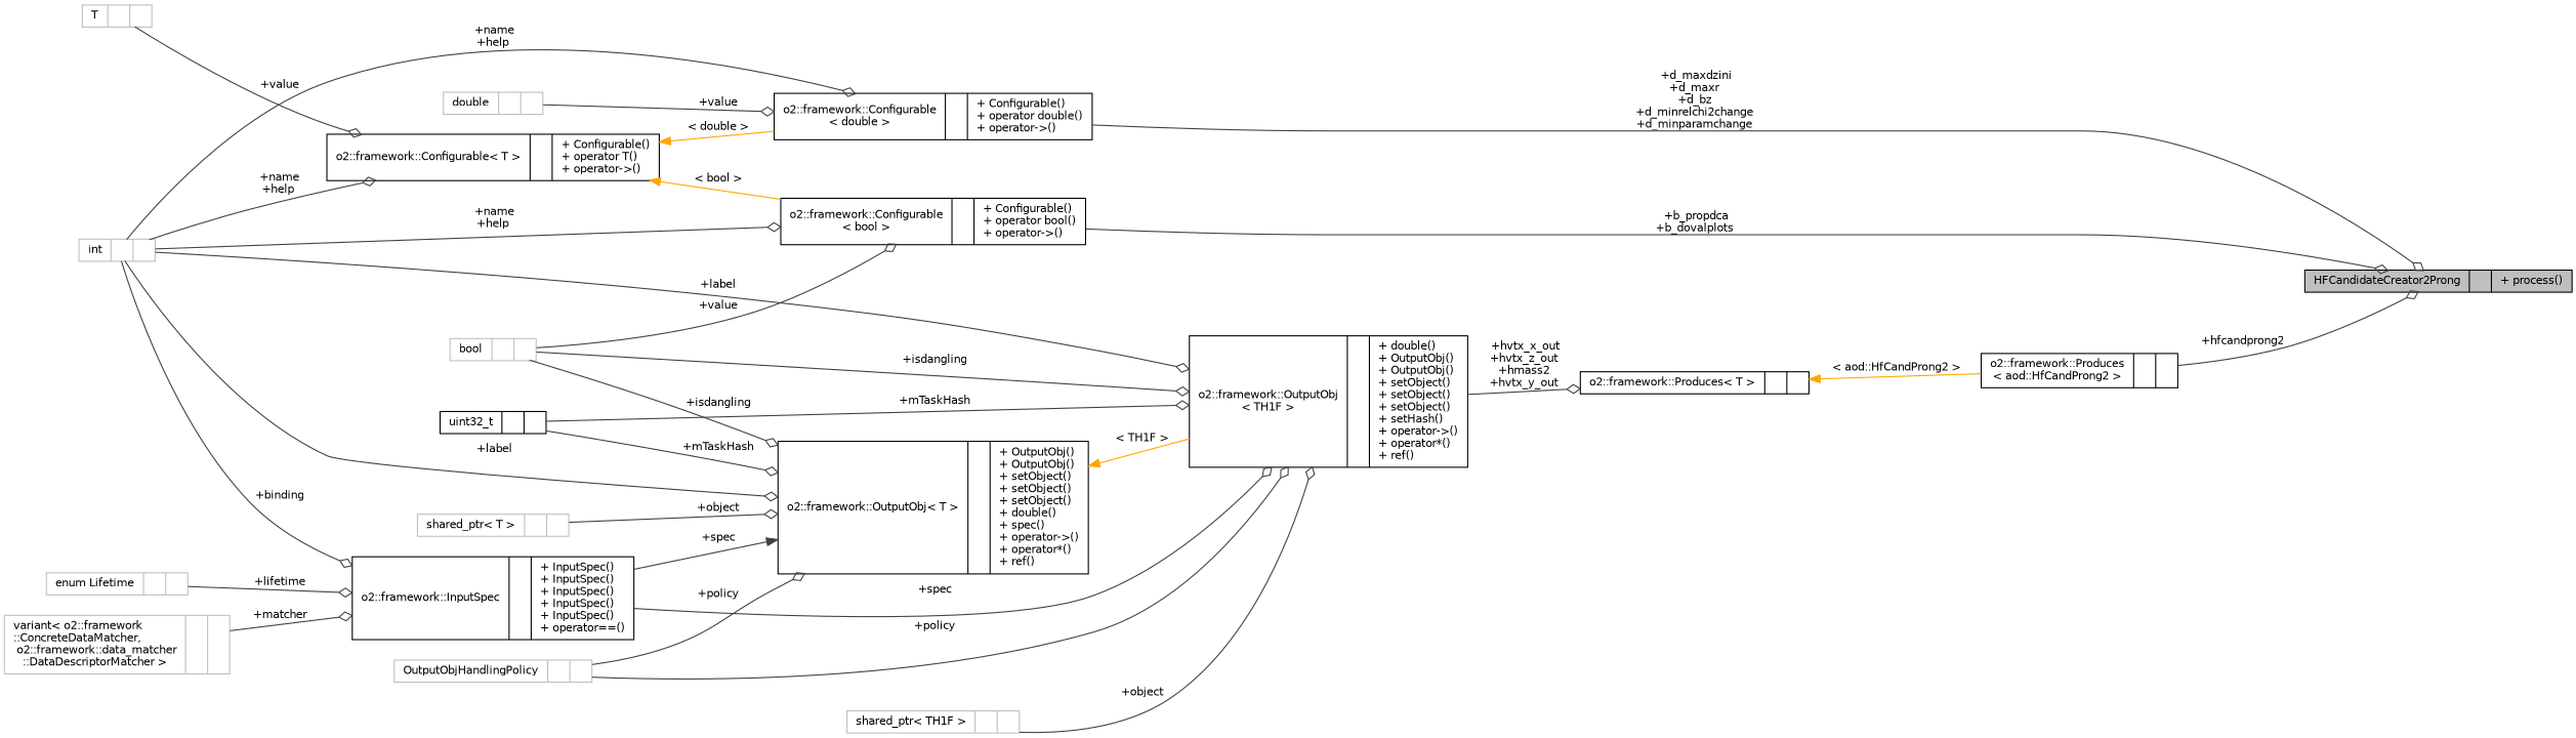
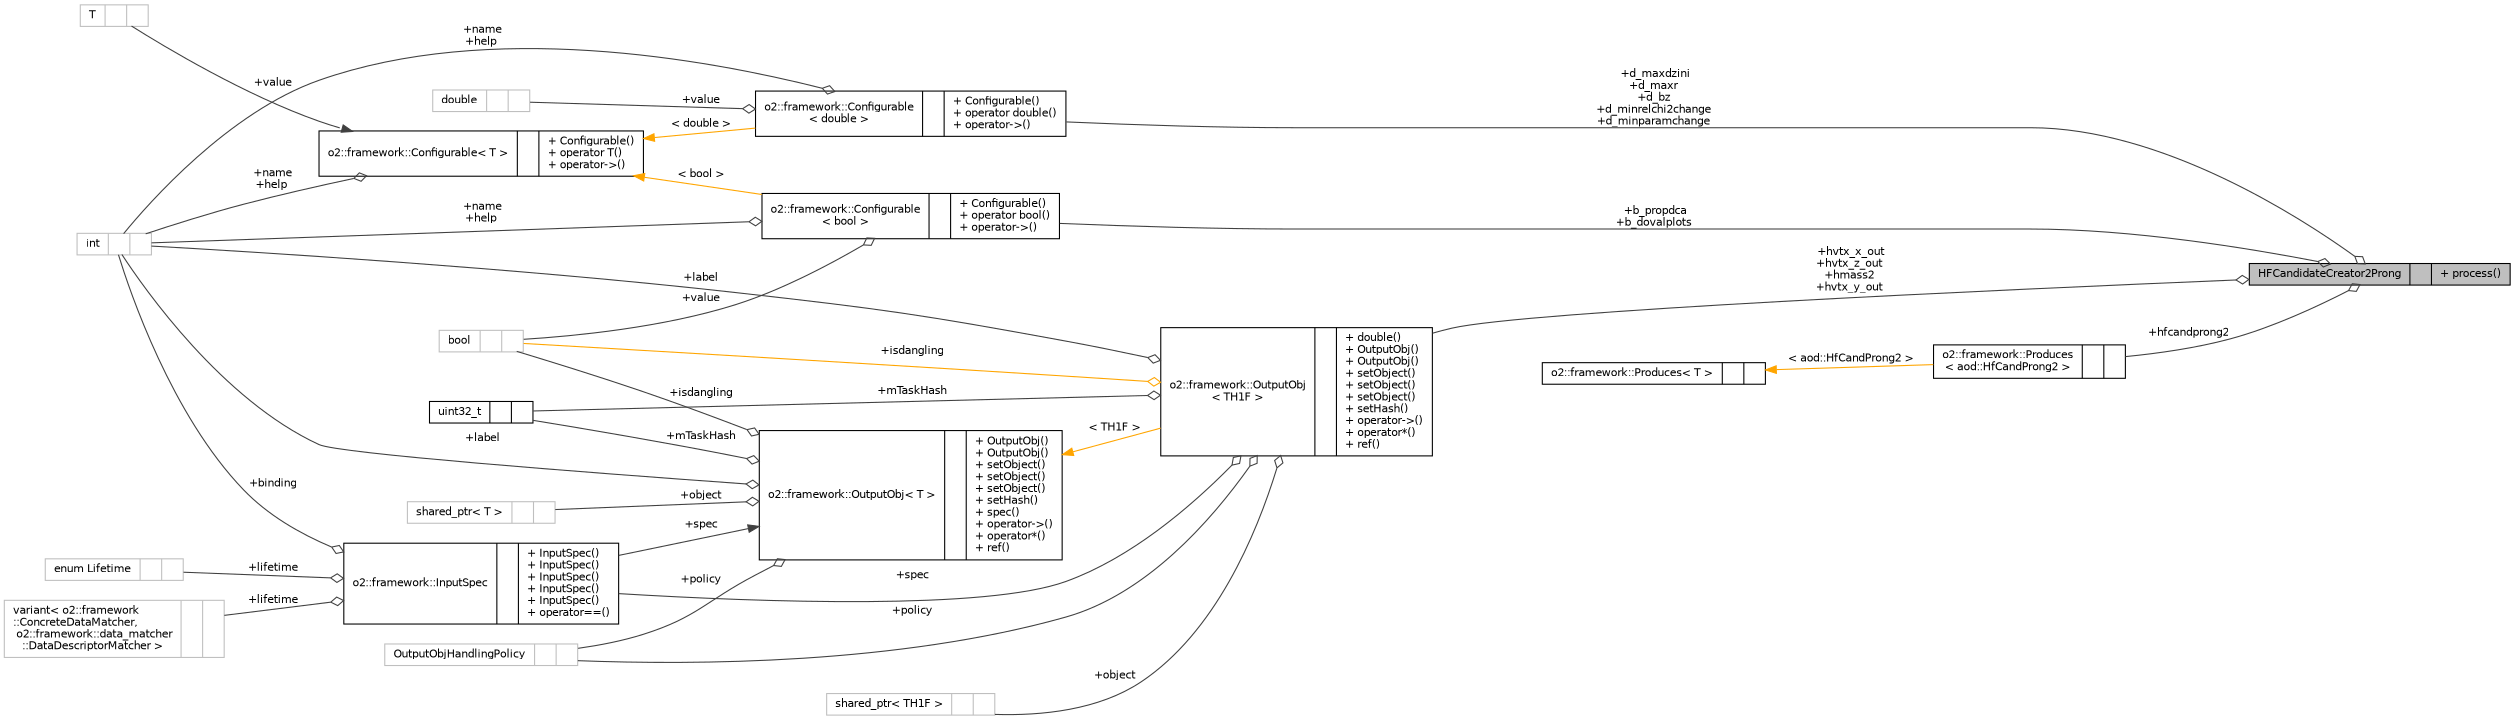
  digraph {
    rankdir=LR
    node [color=black fontname=Helvetica fontsize=10 shape=record]
    edge [arrowhead=odiamond color=grey25 fontname=Helvetica fontsize=10 labelfontname=Helvetica labelfontsize=10 style=solid]
    n1 [fillcolor=grey75 fontcolor=black height=0.2 label="{HFCandidateCreator2Prong\n||+ process()\l}" style=filled width=0.4]
    n2 [height=0.2 label="{o2::framework::Configurable\l\< double \>\n||+ Configurable()\l+ operator double()\l+ operator-\>()\l}" width=0.4]
    n3 [color=grey75 height=0.2 label="{double\n||}" width=0.4]
    n4 [color=grey75 height=0.2 label="{int\n||}" width=0.4]
    n5 [height=0.2 label="{o2::framework::Configurable\< T \>\n||+ Configurable()\l+ operator T()\l+ operator-\>()\l}" width=0.4]
    n6 [height=0.2 label="{o2::framework::Configurable\l\< bool \>\n||+ Configurable()\l+ operator bool()\l+ operator-\>()\l}" width=0.4]
    n7 [height=0.2 label="{o2::framework::OutputObj\l\< TH1F \>\n||+ double()\l+ OutputObj()\l+ OutputObj()\l+ setObject()\l+ setObject()\l+ setObject()\l+ setHash()\l+ operator-\>()\l+ operator*()\l+ ref()\l}" width=0.4]
    n8 [height=0.2 label="{o2::framework::InputSpec\n||+ InputSpec()\l+ InputSpec()\l+ InputSpec()\l+ InputSpec()\l+ InputSpec()\l+ operator==()\l}" width=0.4]
-   n9 [height=0.2 label="{o2::framework::OutputObj\< T \>\n||+ OutputObj()\l+ OutputObj()\l+ setObject()\l+ setObject()\l+ setObject()\l+ double()\l+ spec()\l+ operator-\>()\l+ operator*()\l+ ref()\l}" width=0.4]
+   n9 [height=0.2 label="{o2::framework::OutputObj\< T \>\n||+ OutputObj()\l+ OutputObj()\l+ setObject()\l+ setObject()\l+ setObject()\l+ setHash()\l+ spec()\l+ operator-\>()\l+ operator*()\l+ ref()\l}" width=0.4]
    n10 [color=grey75 height=0.2 label="{T\n||}" width=0.4]
    n11 [color=grey75 height=0.2 label="{bool\n||}" width=0.4]
    n12 [height=0.2 label="{o2::framework::Produces\l\< aod::HfCandProng2 \>\n||}" width=0.4]
    n13 [height=0.2 label="{o2::framework::Produces\< T \>\n||}" width=0.4]
    n14 [color=grey75 height=0.2 label="{OutputObjHandlingPolicy\n||}" width=0.4]
    n15 [height=0.2 label="{uint32_t\n||}" width=0.4]
    n16 [color=grey75 height=0.2 label="{enum Lifetime\n||}" width=0.4]
    n17 [color=grey75 height=0.2 label="{variant\< o2::framework\l::ConcreteDataMatcher,\l o2::framework::data_matcher\l::DataDescriptorMatcher \>\n||}" width=0.4]
    n18 [color=grey75 height=0.2 label="{shared_ptr\< TH1F \>\n||}" width=0.4]
    n19 [color=grey75 height=0.2 label="{shared_ptr\< T \>\n||}" width=0.4]
    n2 -> n1 [label=" +d_maxdzini\n+d_maxr\n+d_bz\n+d_minrelchi2change\n+d_minparamchange"]
    n3 -> n2 [label=" +value"]
    n4 -> n2 [label=" +name\n+help"]
    n4 -> n5 [label=" +name\n+help"]
    n4 -> n6 [label=" +name\n+help"]
    n4 -> n7 [label=" +label"]
    n4 -> n8 [label=" +binding"]
    n4 -> n9 [label=" +label"]
    n5 -> n2 [color=orange dir=back label=" \< double \>" arrowhead=""]
    n5 -> n6 [color=orange dir=back label=" \< bool \>" arrowhead=""]
    n6 -> n1 [label=" +b_propdca\n+b_dovalplots"]
-   n7 -> n13 [label=" +hvtx_x_out\n+hvtx_z_out\n+hmass2\n+hvtx_y_out"]
+   n7 -> n1 [label=" +hvtx_x_out\n+hvtx_z_out\n+hmass2\n+hvtx_y_out"]
    n8 -> n7 [label=" +spec"]
    n8 -> n9 [arrowhead=normal label=" +spec"]
    n9 -> n7 [color=orange dir=back label=" \< TH1F \>" arrowhead=""]
-   n10 -> n5 [label=" +value"]
+   n10 -> n5 [arrowhead=normal label=" +value"]
    n11 -> n6 [label=" +value"]
-   n11 -> n7 [label=" +isdangling"]
+   n11 -> n7 [color=orange label=" +isdangling"]
    n11 -> n9 [label=" +isdangling"]
    n12 -> n1 [label=" +hfcandprong2"]
    n13 -> n12 [color=orange dir=back label=" \< aod::HfCandProng2 \>" arrowhead=""]
    n14 -> n7 [label=" +policy"]
    n14 -> n9 [label=" +policy"]
    n15 -> n7 [label=" +mTaskHash"]
    n15 -> n9 [label=" +mTaskHash"]
    n16 -> n8 [label=" +lifetime"]
-   n17 -> n8 [label=" +matcher"]
+   n17 -> n8 [label=" +lifetime"]
    n18 -> n7 [label=" +object"]
    n19 -> n9 [label=" +object"]
  }
